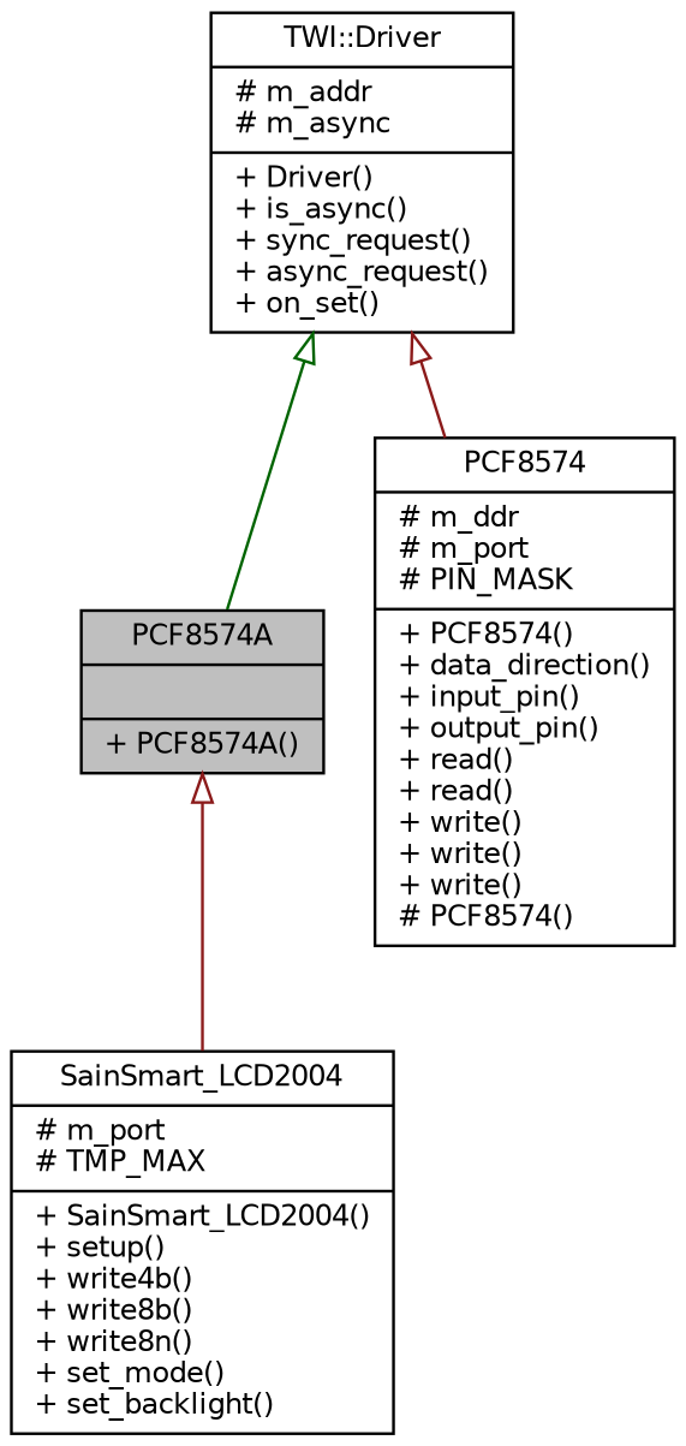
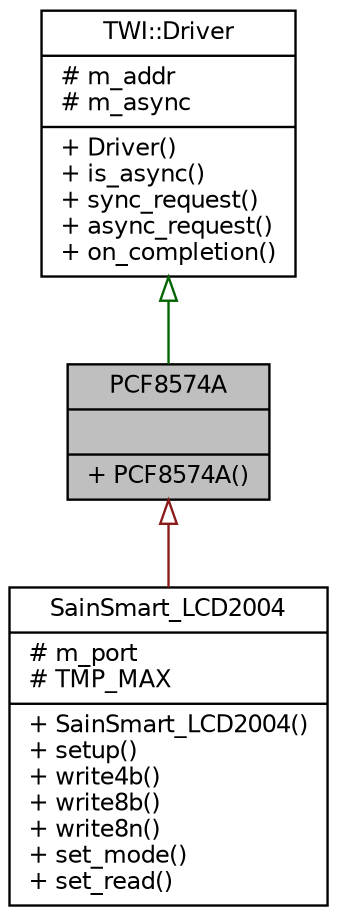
  digraph {
    node [color=black fillcolor=white fontname=Helvetica fontsize=10 shape=record style=filled]
    edge [arrowtail=onormal color=firebrick4 dir=back fontname=Helvetica fontsize=10 labelfontname=Helvetica labelfontsize=10 style=solid]
    n1 [fillcolor=grey75 fontcolor=black height=0.2 label="{PCF8574A\n||+ PCF8574A()\l}" width=0.4]
-   n2 [height=0.2 label="{SainSmart_LCD2004\n|# m_port\l# TMP_MAX\l|+ SainSmart_LCD2004()\l+ setup()\l+ write4b()\l+ write8b()\l+ write8n()\l+ set_mode()\l+ set_backlight()\l}" width=0.4]
-   n3 [height=0.2 label="{PCF8574\n|# m_ddr\l# m_port\l# PIN_MASK\l|+ PCF8574()\l+ data_direction()\l+ input_pin()\l+ output_pin()\l+ read()\l+ read()\l+ write()\l+ write()\l+ write()\l# PCF8574()\l}" width=0.4]
-   n4 [height=0.2 label="{TWI::Driver\n|# m_addr\l# m_async\l|+ Driver()\l+ is_async()\l+ sync_request()\l+ async_request()\l+ on_set()\l}" width=0.4]
+   n2 [height=0.2 label="{SainSmart_LCD2004\n|# m_port\l# TMP_MAX\l|+ SainSmart_LCD2004()\l+ setup()\l+ write4b()\l+ write8b()\l+ write8n()\l+ set_mode()\l+ set_read()\l}" width=0.4]
+   n4 [height=0.2 label="{TWI::Driver\n|# m_addr\l# m_async\l|+ Driver()\l+ is_async()\l+ sync_request()\l+ async_request()\l+ on_completion()\l}" width=0.4]
    n1 -> n2
    n4 -> n1 [color=darkgreen]
-   n4 -> n3
  }
